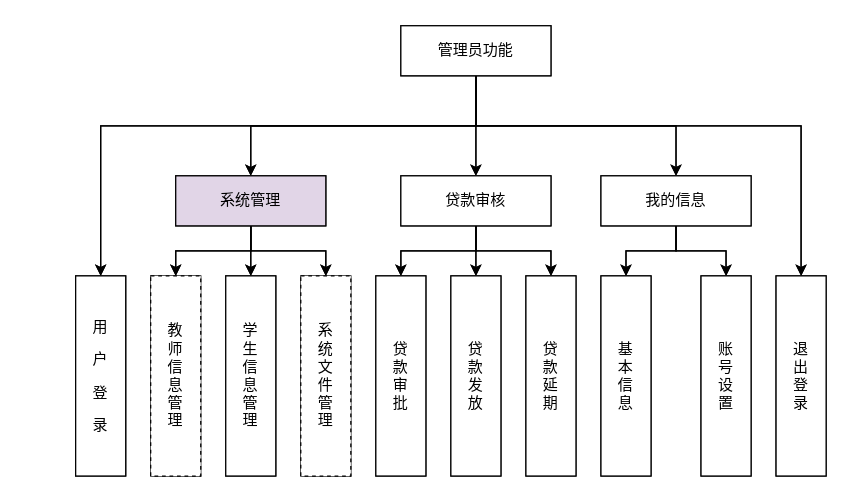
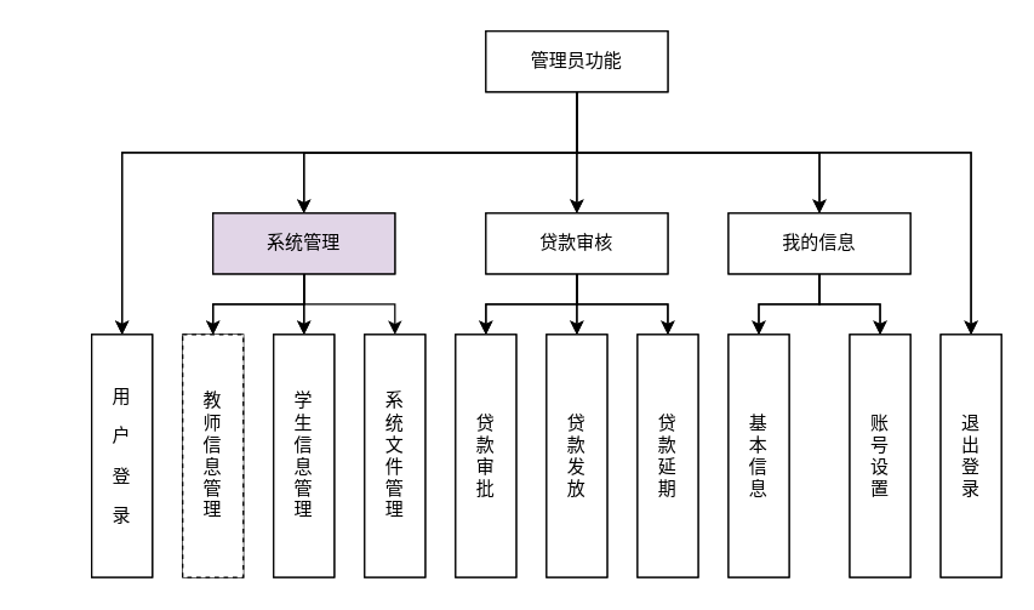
  <mxCell id="0" />
  <mxCell id="1" parent="0" />
  <mxCell id="2" style="edgeStyle=orthogonalEdgeStyle;rounded=0;orthogonalLoop=1;jettySize=auto;html=1;exitX=0.5;exitY=1;exitDx=0;exitDy=0;" edge="1" parent="1" source="7" target="8"><mxGeometry relative="1" as="geometry"><mxPoint x="97" y="140" as="targetPoint" /><Array as="points"><mxPoint x="350" y="100" /><mxPoint x="20" y="100" /></Array></mxGeometry></mxCell>
  <mxCell id="3" style="edgeStyle=orthogonalEdgeStyle;rounded=0;orthogonalLoop=1;jettySize=auto;html=1;exitX=0.5;exitY=1;exitDx=0;exitDy=0;" edge="1" parent="1" source="7" target="12"><mxGeometry relative="1" as="geometry"><mxPoint x="137" y="170" as="targetPoint" /><Array as="points"><mxPoint x="380" y="100" /><mxPoint x="200" y="100" /></Array></mxGeometry></mxCell>
  <mxCell id="4" style="edgeStyle=orthogonalEdgeStyle;rounded=0;orthogonalLoop=1;jettySize=auto;html=1;exitX=0.5;exitY=1;exitDx=0;exitDy=0;entryX=0.5;entryY=0;entryDx=0;entryDy=0;" edge="1" parent="1" source="7" target="19"><mxGeometry relative="1" as="geometry" /></mxCell>
  <mxCell id="5" style="edgeStyle=orthogonalEdgeStyle;rounded=0;orthogonalLoop=1;jettySize=auto;html=1;exitX=0.5;exitY=1;exitDx=0;exitDy=0;entryX=0.5;entryY=0;entryDx=0;entryDy=0;" edge="1" parent="1" source="7" target="27"><mxGeometry relative="1" as="geometry" /></mxCell>
  <mxCell id="6" style="edgeStyle=orthogonalEdgeStyle;rounded=0;orthogonalLoop=1;jettySize=auto;html=1;exitX=0.5;exitY=1;exitDx=0;exitDy=0;entryX=0.5;entryY=0;entryDx=0;entryDy=0;" edge="1" parent="1" source="7" target="28"><mxGeometry relative="1" as="geometry"><mxPoint x="680" y="140" as="targetPoint" /><Array as="points"><mxPoint x="380" y="100" /><mxPoint x="640" y="100" /></Array></mxGeometry></mxCell>
  <mxCell id="7" value="教师功能" style="rounded=0;whiteSpace=wrap;html=1;" vertex="1" parent="1"><mxGeometry x="320" y="20" width="120" height="40" as="geometry" /></mxCell>
  <mxCell id="8" value="&lt;p style=&quot;direction: ltr; line-height: 120%;&quot;&gt;用&lt;/p&gt;&lt;p style=&quot;direction: ltr; line-height: 120%;&quot;&gt;户&lt;/p&gt;&lt;p style=&quot;direction: ltr; line-height: 120%;&quot;&gt;登&lt;/p&gt;&lt;p style=&quot;direction: ltr; line-height: 120%;&quot;&gt;录&lt;/p&gt;" style="rounded=0;whiteSpace=wrap;html=1;horizontal=1;verticalAlign=middle;" vertex="1" parent="1"><mxGeometry x="60" y="220" width="40" height="160" as="geometry" /></mxCell>
  <mxCell id="9" style="edgeStyle=orthogonalEdgeStyle;rounded=0;orthogonalLoop=1;jettySize=auto;html=1;exitX=0.5;exitY=1;exitDx=0;exitDy=0;" edge="1" parent="1" source="12" target="13"><mxGeometry relative="1" as="geometry"><mxPoint x="163" y="210" as="targetPoint" /></mxGeometry></mxCell>
  <mxCell id="10" style="edgeStyle=orthogonalEdgeStyle;rounded=0;orthogonalLoop=1;jettySize=auto;html=1;exitX=0.5;exitY=1;exitDx=0;exitDy=0;" edge="1" parent="1" source="12" target="15"><mxGeometry relative="1" as="geometry"><mxPoint x="303" y="210" as="targetPoint" /></mxGeometry></mxCell>
  <mxCell id="11" style="edgeStyle=orthogonalEdgeStyle;rounded=0;orthogonalLoop=1;jettySize=auto;html=1;exitX=0.5;exitY=1;exitDx=0;exitDy=0;entryX=0.5;entryY=0;entryDx=0;entryDy=0;" edge="1" parent="1" source="12" target="14"><mxGeometry relative="1" as="geometry" /></mxCell>
  <mxCell id="12" value="首页" style="rounded=0;whiteSpace=wrap;html=1;" vertex="1" parent="1"><mxGeometry x="140" y="140" width="120" height="40" as="geometry" /></mxCell>
  <mxCell id="13" value="贷&lt;br&gt;款&lt;br&gt;数&lt;br&gt;据&lt;br&gt;概&lt;br&gt;况" style="rounded=0;whiteSpace=wrap;html=1;" vertex="1" parent="1"><mxGeometry x="120" y="220" width="40" height="160" as="geometry" /></mxCell>
  <mxCell id="14" value="最&lt;br&gt;近&lt;br&gt;通&lt;br&gt;告&lt;br&gt;展&lt;br&gt;示" style="rounded=0;whiteSpace=wrap;html=1;" vertex="1" parent="1"><mxGeometry x="180" y="220" width="40" height="160" as="geometry" /></mxCell>
  <mxCell id="15" value="待&lt;br&gt;处&lt;br&gt;理&lt;br&gt;消&lt;br&gt;息" style="rounded=0;whiteSpace=wrap;html=1;" vertex="1" parent="1"><mxGeometry x="240" y="220" width="40" height="160" as="geometry" /></mxCell>
  <mxCell id="16" style="edgeStyle=orthogonalEdgeStyle;rounded=0;orthogonalLoop=1;jettySize=auto;html=1;exitX=0.5;exitY=1;exitDx=0;exitDy=0;entryX=0.5;entryY=0;entryDx=0;entryDy=0;" edge="1" parent="1" source="19" target="20"><mxGeometry relative="1" as="geometry" /></mxCell>
  <mxCell id="17" style="edgeStyle=orthogonalEdgeStyle;rounded=0;orthogonalLoop=1;jettySize=auto;html=1;exitX=0.5;exitY=1;exitDx=0;exitDy=0;entryX=0.5;entryY=0;entryDx=0;entryDy=0;" edge="1" parent="1" source="19" target="21"><mxGeometry relative="1" as="geometry" /></mxCell>
  <mxCell id="18" style="edgeStyle=orthogonalEdgeStyle;rounded=0;orthogonalLoop=1;jettySize=auto;html=1;exitX=0.5;exitY=1;exitDx=0;exitDy=0;entryX=0.5;entryY=0;entryDx=0;entryDy=0;" edge="1" parent="1" source="19" target="22"><mxGeometry relative="1" as="geometry" /></mxCell>
  <mxCell id="19" value="贷款审核" style="rounded=0;whiteSpace=wrap;html=1;" vertex="1" parent="1"><mxGeometry x="320" y="140" width="120" height="40" as="geometry" /></mxCell>
  <mxCell id="20" value="贷&lt;br&gt;款&lt;br&gt;审&lt;br&gt;批" style="rounded=0;whiteSpace=wrap;html=1;" vertex="1" parent="1"><mxGeometry x="300" y="220" width="40" height="160" as="geometry" /></mxCell>
  <mxCell id="21" value="贷&lt;br&gt;款&lt;br&gt;发&lt;br&gt;放" style="rounded=0;whiteSpace=wrap;html=1;" vertex="1" parent="1"><mxGeometry x="360" y="220" width="40" height="160" as="geometry" /></mxCell>
  <mxCell id="22" value="贷&lt;br&gt;款&lt;br&gt;延&lt;br&gt;期" style="rounded=0;whiteSpace=wrap;html=1;" vertex="1" parent="1"><mxGeometry x="420" y="220" width="40" height="160" as="geometry" /></mxCell>
  <mxCell id="23" value="基&lt;br&gt;本&lt;br&gt;信&lt;br&gt;息&lt;br&gt;" style="rounded=0;whiteSpace=wrap;html=1;" vertex="1" parent="1"><mxGeometry x="480" y="220" width="40" height="160" as="geometry" /></mxCell>
  <mxCell id="24" value="账&lt;br&gt;号&lt;br&gt;设&lt;br&gt;置" style="rounded=0;whiteSpace=wrap;html=1;" vertex="1" parent="1"><mxGeometry x="560" y="220" width="40" height="160" as="geometry" /></mxCell>
  <mxCell id="25" style="edgeStyle=orthogonalEdgeStyle;rounded=0;orthogonalLoop=1;jettySize=auto;html=1;exitX=0.5;exitY=1;exitDx=0;exitDy=0;entryX=0.5;entryY=0;entryDx=0;entryDy=0;" edge="1" parent="1" source="27" target="23"><mxGeometry relative="1" as="geometry" /></mxCell>
  <mxCell id="26" style="edgeStyle=orthogonalEdgeStyle;rounded=0;orthogonalLoop=1;jettySize=auto;html=1;exitX=0.5;exitY=1;exitDx=0;exitDy=0;entryX=0.5;entryY=0;entryDx=0;entryDy=0;" edge="1" parent="1" source="27" target="24"><mxGeometry relative="1" as="geometry" /></mxCell>
  <mxCell id="27" value="我的信息" style="rounded=0;whiteSpace=wrap;html=1;" vertex="1" parent="1"><mxGeometry x="480" y="140" width="120" height="40" as="geometry" /></mxCell>
  <mxCell id="28" value="退&lt;br&gt;出&lt;br&gt;登&lt;br&gt;录" style="rounded=0;whiteSpace=wrap;html=1;" vertex="1" parent="1"><mxGeometry x="620" y="220" width="40" height="160" as="geometry" /></mxCell>
  <mxCell id="29" style="edgeStyle=orthogonalEdgeStyle;rounded=0;orthogonalLoop=1;jettySize=auto;html=1;exitX=0.5;exitY=1;exitDx=0;exitDy=0;" edge="1" parent="1" source="34" target="35"><mxGeometry relative="1" as="geometry"><mxPoint x="97" y="140" as="targetPoint" /><Array as="points"><mxPoint x="350" y="100" /><mxPoint x="20" y="100" /></Array></mxGeometry></mxCell>
  <mxCell id="30" style="edgeStyle=orthogonalEdgeStyle;rounded=0;orthogonalLoop=1;jettySize=auto;html=1;exitX=0.5;exitY=1;exitDx=0;exitDy=0;" edge="1" parent="1" source="34" target="39"><mxGeometry relative="1" as="geometry"><mxPoint x="137" y="170" as="targetPoint" /><Array as="points"><mxPoint x="380" y="100" /><mxPoint x="200" y="100" /></Array></mxGeometry></mxCell>
  <mxCell id="31" style="edgeStyle=orthogonalEdgeStyle;rounded=0;orthogonalLoop=1;jettySize=auto;html=1;exitX=0.5;exitY=1;exitDx=0;exitDy=0;entryX=0.5;entryY=0;entryDx=0;entryDy=0;" edge="1" parent="1" source="34" target="46"><mxGeometry relative="1" as="geometry" /></mxCell>
  <mxCell id="32" style="edgeStyle=orthogonalEdgeStyle;rounded=0;orthogonalLoop=1;jettySize=auto;html=1;exitX=0.5;exitY=1;exitDx=0;exitDy=0;entryX=0.5;entryY=0;entryDx=0;entryDy=0;" edge="1" parent="1" source="34" target="54"><mxGeometry relative="1" as="geometry" /></mxCell>
  <mxCell id="33" style="edgeStyle=orthogonalEdgeStyle;rounded=0;orthogonalLoop=1;jettySize=auto;html=1;exitX=0.5;exitY=1;exitDx=0;exitDy=0;entryX=0.5;entryY=0;entryDx=0;entryDy=0;" edge="1" parent="1" source="34" target="55"><mxGeometry relative="1" as="geometry"><mxPoint x="680" y="140" as="targetPoint" /><Array as="points"><mxPoint x="380" y="100" /><mxPoint x="640" y="100" /></Array></mxGeometry></mxCell>
  <mxCell id="34" value="管理员功能" style="rounded=0;whiteSpace=wrap;html=1;" vertex="1" parent="1"><mxGeometry x="320" y="20" width="120" height="40" as="geometry" /></mxCell>
  <mxCell id="35" value="&lt;p style=&quot;direction: ltr; line-height: 120%;&quot;&gt;用&lt;/p&gt;&lt;p style=&quot;direction: ltr; line-height: 120%;&quot;&gt;户&lt;/p&gt;&lt;p style=&quot;direction: ltr; line-height: 120%;&quot;&gt;登&lt;/p&gt;&lt;p style=&quot;direction: ltr; line-height: 120%;&quot;&gt;录&lt;/p&gt;" style="rounded=0;whiteSpace=wrap;html=1;horizontal=1;verticalAlign=middle;" vertex="1" parent="1"><mxGeometry x="60" y="220" width="40" height="160" as="geometry" /></mxCell>
  <mxCell id="36" style="edgeStyle=orthogonalEdgeStyle;rounded=0;orthogonalLoop=1;jettySize=auto;html=1;exitX=0.5;exitY=1;exitDx=0;exitDy=0;" edge="1" parent="1" source="39" target="40"><mxGeometry relative="1" as="geometry"><mxPoint x="163" y="210" as="targetPoint" /></mxGeometry></mxCell>
- <mxCell id="37" style="edgeStyle=orthogonalEdgeStyle;rounded=0;orthogonalLoop=1;jettySize=auto;html=1;exitX=0.5;exitY=1;exitDx=0;exitDy=0;" edge="1" parent="1" source="39" target="42"><mxGeometry relative="1" as="geometry"><mxPoint x="303" y="210" as="targetPoint" /></mxGeometry></mxCell>
  <mxCell id="38" style="edgeStyle=orthogonalEdgeStyle;rounded=0;orthogonalLoop=1;jettySize=auto;html=1;exitX=0.5;exitY=1;exitDx=0;exitDy=0;entryX=0.5;entryY=0;entryDx=0;entryDy=0;" edge="1" parent="1" source="39" target="41"><mxGeometry relative="1" as="geometry" /></mxCell>
  <mxCell id="39" value="系统管理" style="rounded=0;whiteSpace=wrap;html=1;fillColor=#e1d5e7;" vertex="1" parent="1"><mxGeometry x="140" y="140" width="120" height="40" as="geometry" /></mxCell>
  <mxCell id="40" value="教&lt;br&gt;师&lt;br&gt;信&lt;br&gt;息&lt;br&gt;管&lt;br&gt;理" style="rounded=0;whiteSpace=wrap;html=1;dashed=1;" vertex="1" parent="1"><mxGeometry x="120" y="220" width="40" height="160" as="geometry" /></mxCell>
  <mxCell id="41" value="学&lt;br&gt;生&lt;br style=&quot;border-color: var(--border-color);&quot;&gt;信&lt;br style=&quot;border-color: var(--border-color);&quot;&gt;息&lt;br style=&quot;border-color: var(--border-color);&quot;&gt;管&lt;br style=&quot;border-color: var(--border-color);&quot;&gt;理" style="rounded=0;whiteSpace=wrap;html=1;" vertex="1" parent="1"><mxGeometry x="180" y="220" width="40" height="160" as="geometry" /></mxCell>
- <mxCell id="42" value="系&lt;br&gt;统&lt;br&gt;文&lt;br&gt;件&lt;br&gt;管&lt;br&gt;理" style="rounded=0;whiteSpace=wrap;html=1;dashed=1;" vertex="1" parent="1"><mxGeometry x="240" y="220" width="40" height="160" as="geometry" /></mxCell>
+ <mxCell id="42" value="系&lt;br&gt;统&lt;br&gt;文&lt;br&gt;件&lt;br&gt;管&lt;br&gt;理" style="rounded=0;whiteSpace=wrap;html=1;" vertex="1" parent="1"><mxGeometry x="240" y="220" width="40" height="160" as="geometry" /></mxCell>
  <mxCell id="43" style="edgeStyle=orthogonalEdgeStyle;rounded=0;orthogonalLoop=1;jettySize=auto;html=1;exitX=0.5;exitY=1;exitDx=0;exitDy=0;entryX=0.5;entryY=0;entryDx=0;entryDy=0;" edge="1" parent="1" source="46" target="47"><mxGeometry relative="1" as="geometry" /></mxCell>
  <mxCell id="44" style="edgeStyle=orthogonalEdgeStyle;rounded=0;orthogonalLoop=1;jettySize=auto;html=1;exitX=0.5;exitY=1;exitDx=0;exitDy=0;entryX=0.5;entryY=0;entryDx=0;entryDy=0;" edge="1" parent="1" source="46" target="48"><mxGeometry relative="1" as="geometry" /></mxCell>
  <mxCell id="45" style="edgeStyle=orthogonalEdgeStyle;rounded=0;orthogonalLoop=1;jettySize=auto;html=1;exitX=0.5;exitY=1;exitDx=0;exitDy=0;entryX=0.5;entryY=0;entryDx=0;entryDy=0;" edge="1" parent="1" source="46" target="49"><mxGeometry relative="1" as="geometry" /></mxCell>
  <mxCell id="46" value="贷款审核" style="rounded=0;whiteSpace=wrap;html=1;" vertex="1" parent="1"><mxGeometry x="320" y="140" width="120" height="40" as="geometry" /></mxCell>
  <mxCell id="47" value="贷&lt;br&gt;款&lt;br&gt;审&lt;br&gt;批" style="rounded=0;whiteSpace=wrap;html=1;" vertex="1" parent="1"><mxGeometry x="300" y="220" width="40" height="160" as="geometry" /></mxCell>
  <mxCell id="48" value="贷&lt;br&gt;款&lt;br&gt;发&lt;br&gt;放" style="rounded=0;whiteSpace=wrap;html=1;" vertex="1" parent="1"><mxGeometry x="360" y="220" width="40" height="160" as="geometry" /></mxCell>
  <mxCell id="49" value="贷&lt;br&gt;款&lt;br&gt;延&lt;br&gt;期" style="rounded=0;whiteSpace=wrap;html=1;" vertex="1" parent="1"><mxGeometry x="420" y="220" width="40" height="160" as="geometry" /></mxCell>
  <mxCell id="50" value="基&lt;br&gt;本&lt;br&gt;信&lt;br&gt;息&lt;br&gt;" style="rounded=0;whiteSpace=wrap;html=1;" vertex="1" parent="1"><mxGeometry x="480" y="220" width="40" height="160" as="geometry" /></mxCell>
  <mxCell id="51" value="账&lt;br&gt;号&lt;br&gt;设&lt;br&gt;置" style="rounded=0;whiteSpace=wrap;html=1;" vertex="1" parent="1"><mxGeometry x="560" y="220" width="40" height="160" as="geometry" /></mxCell>
  <mxCell id="52" style="edgeStyle=orthogonalEdgeStyle;rounded=0;orthogonalLoop=1;jettySize=auto;html=1;exitX=0.5;exitY=1;exitDx=0;exitDy=0;entryX=0.5;entryY=0;entryDx=0;entryDy=0;" edge="1" parent="1" source="54" target="50"><mxGeometry relative="1" as="geometry" /></mxCell>
  <mxCell id="53" style="edgeStyle=orthogonalEdgeStyle;rounded=0;orthogonalLoop=1;jettySize=auto;html=1;exitX=0.5;exitY=1;exitDx=0;exitDy=0;entryX=0.5;entryY=0;entryDx=0;entryDy=0;" edge="1" parent="1" source="54" target="51"><mxGeometry relative="1" as="geometry" /></mxCell>
  <mxCell id="54" value="我的信息" style="rounded=0;whiteSpace=wrap;html=1;" vertex="1" parent="1"><mxGeometry x="480" y="140" width="120" height="40" as="geometry" /></mxCell>
  <mxCell id="55" value="退&lt;br&gt;出&lt;br&gt;登&lt;br&gt;录" style="rounded=0;whiteSpace=wrap;html=1;" vertex="1" parent="1"><mxGeometry x="620" y="220" width="40" height="160" as="geometry" /></mxCell>
